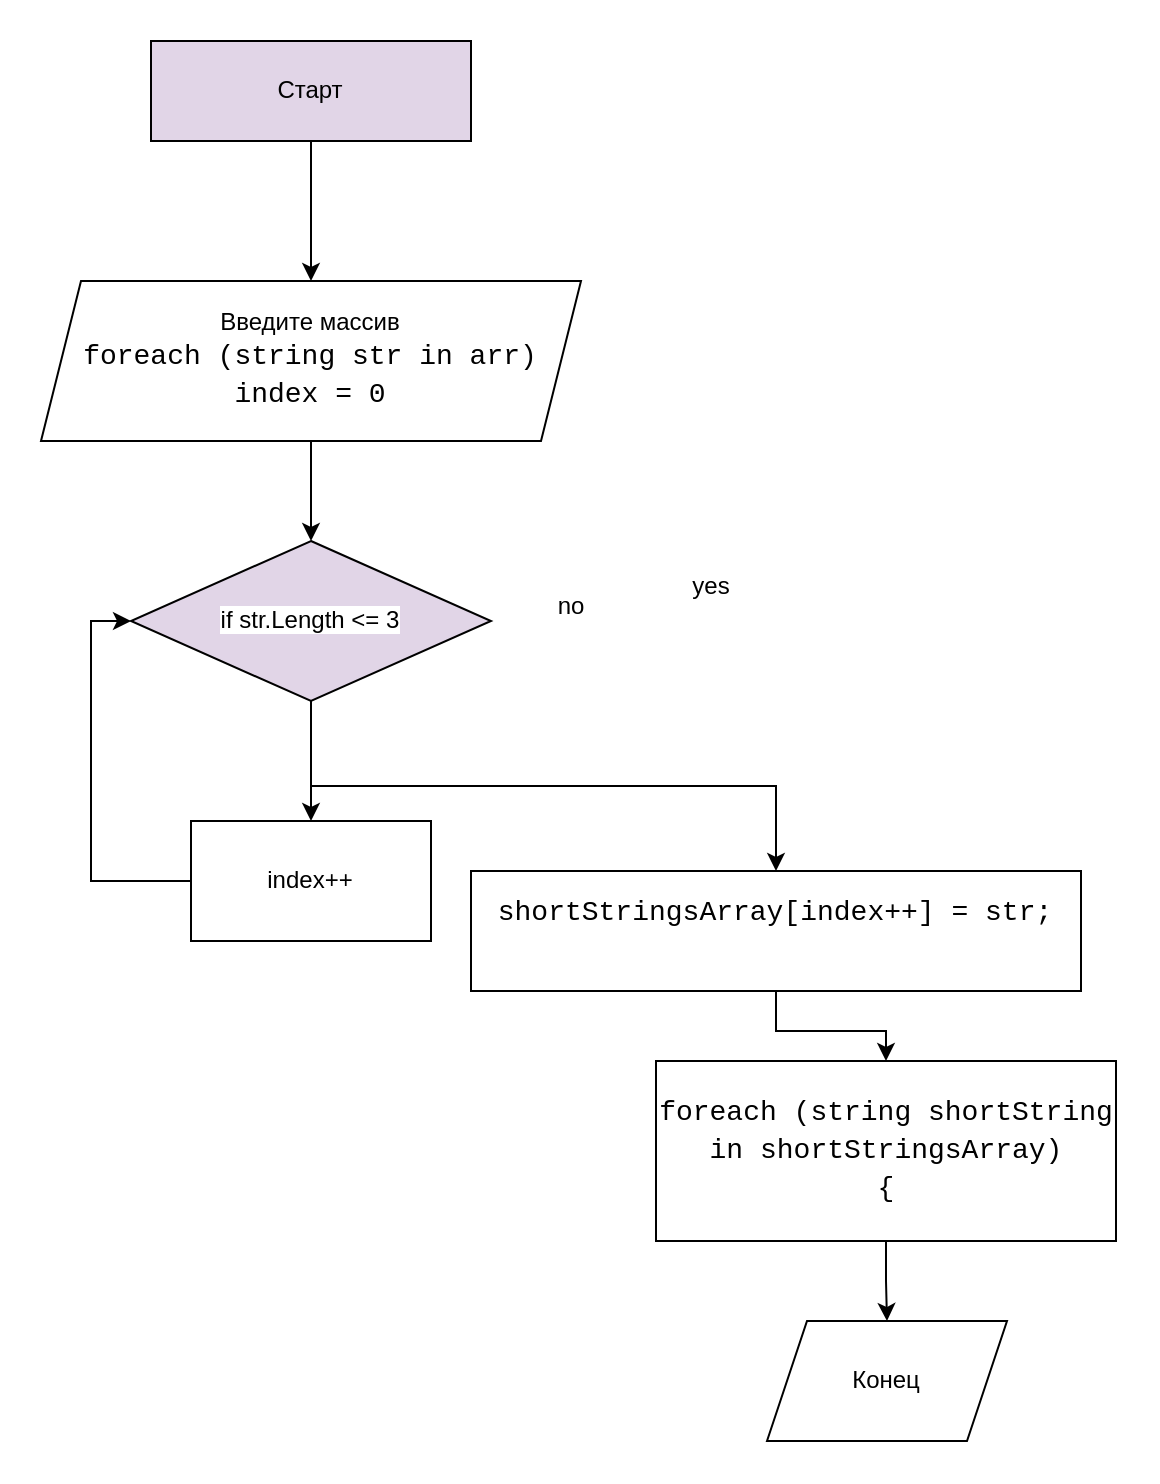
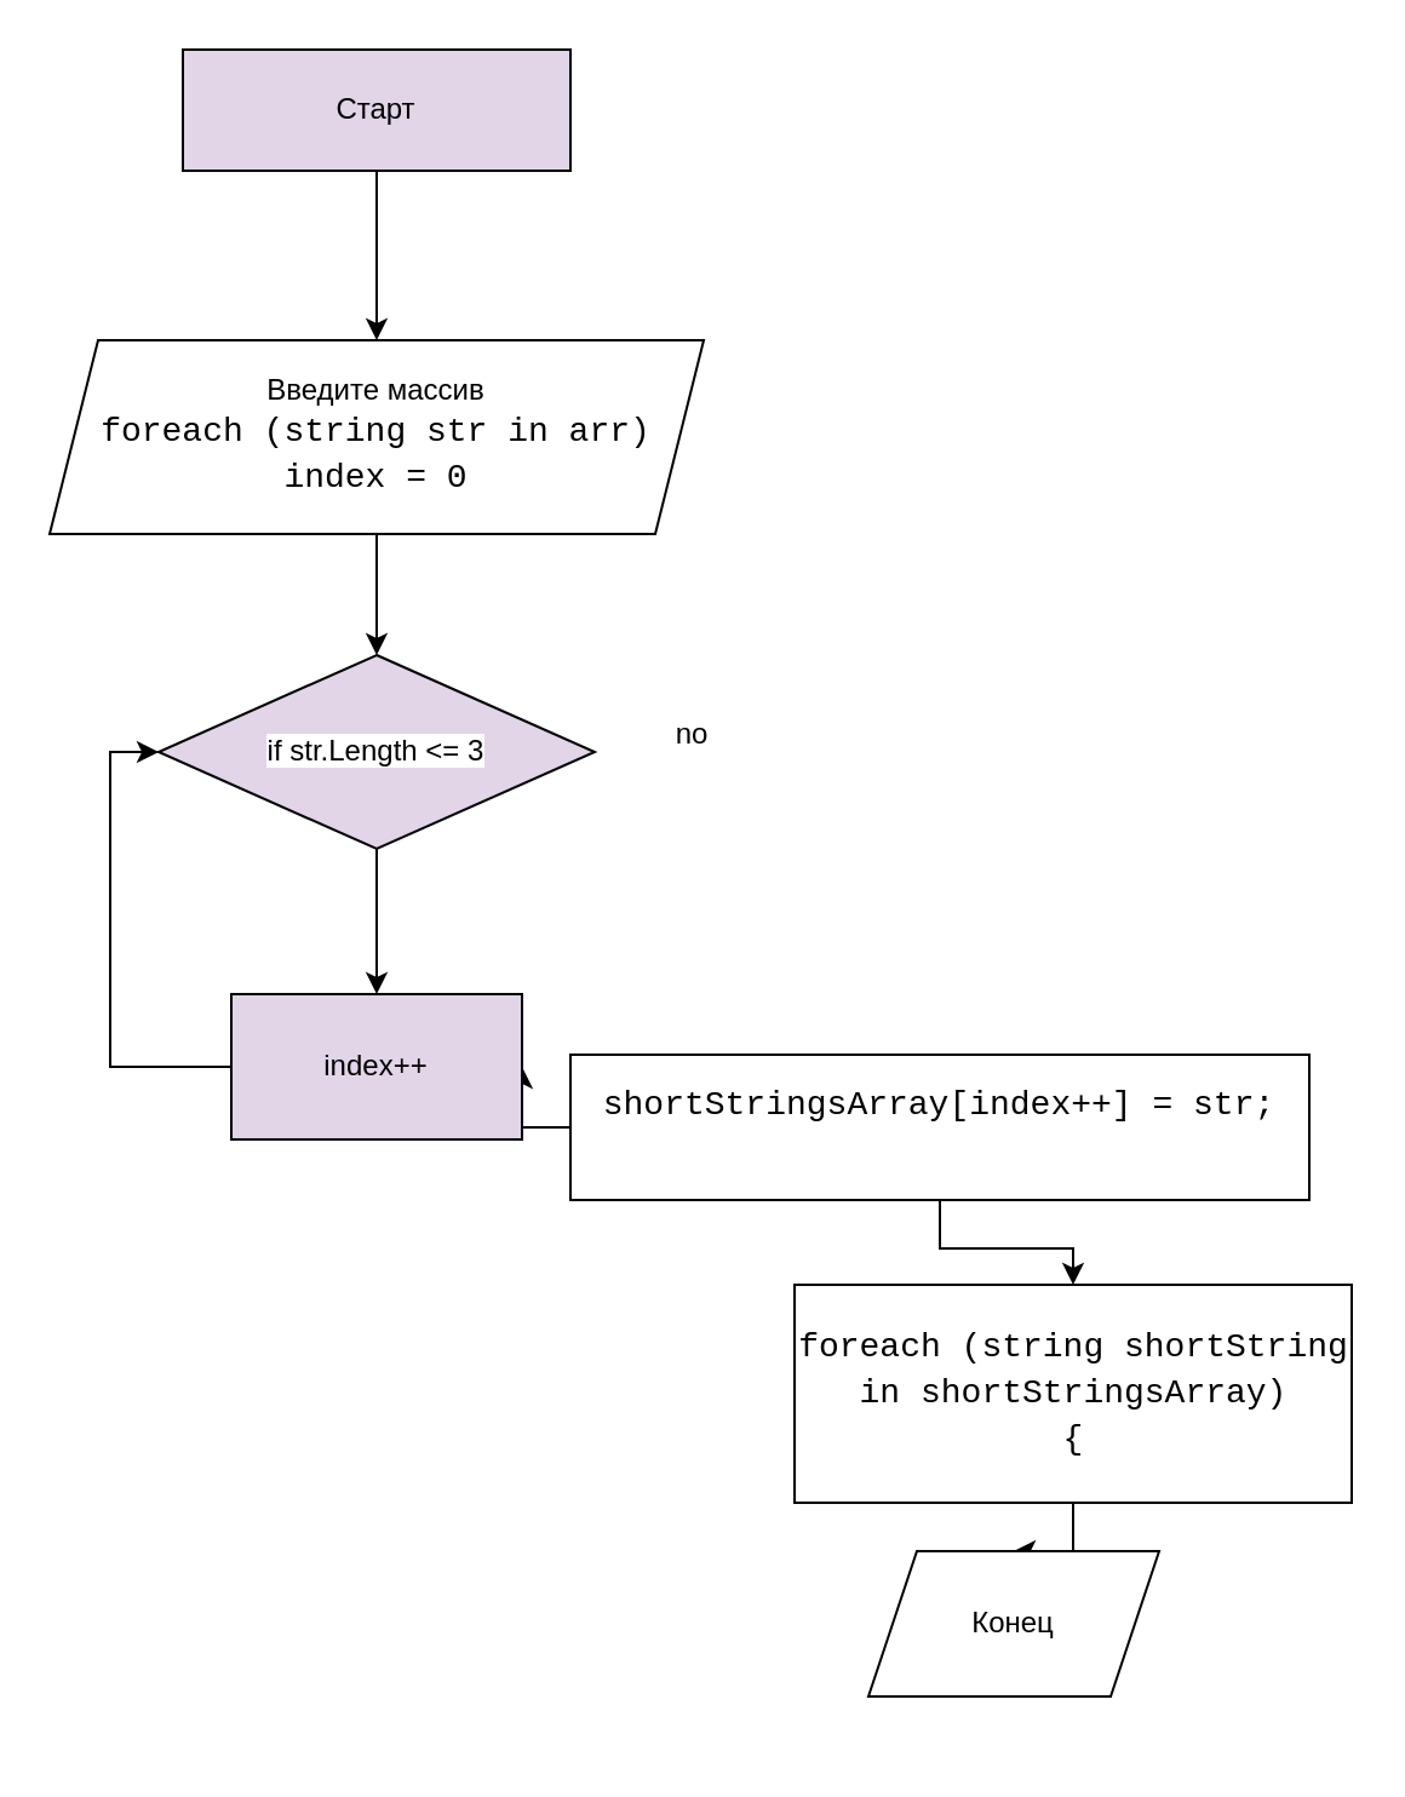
  <mxCell id="0" />
  <mxCell id="1" parent="0" />
  <mxCell id="2" value="" style="edgeStyle=orthogonalEdgeStyle;rounded=0;orthogonalLoop=1;jettySize=auto;html=1;" edge="1" parent="1" source="3" target="5"><mxGeometry relative="1" as="geometry" /></mxCell>
  <mxCell id="3" value="Старт" style="rounded=0;whiteSpace=wrap;html=1;fillColor=#e1d5e7;" vertex="1" parent="1"><mxGeometry x="75" y="20" width="160" height="50" as="geometry" /></mxCell>
  <mxCell id="4" value="" style="edgeStyle=orthogonalEdgeStyle;rounded=0;orthogonalLoop=1;jettySize=auto;html=1;" edge="1" parent="1" source="5" target="8"><mxGeometry relative="1" as="geometry" /></mxCell>
  <mxCell id="5" value="&lt;span style=&quot;background-color: rgb(255, 255, 255);&quot;&gt;Введите массив&lt;br&gt;&lt;/span&gt;&lt;div style=&quot;font-family: Consolas, &amp;quot;Courier New&amp;quot;, monospace; font-size: 14px; line-height: 19px;&quot;&gt;&lt;span style=&quot;background-color: rgb(255, 255, 255);&quot;&gt;foreach (string str in arr)&lt;/span&gt;&lt;/div&gt;&lt;div style=&quot;font-family: Consolas, &amp;quot;Courier New&amp;quot;, monospace; font-size: 14px; line-height: 19px;&quot;&gt;&lt;span style=&quot;background-color: rgb(255, 255, 255);&quot;&gt;index = 0&lt;/span&gt;&lt;/div&gt;" style="shape=parallelogram;perimeter=parallelogramPerimeter;whiteSpace=wrap;html=1;fixedSize=1;" vertex="1" parent="1"><mxGeometry x="20" y="140" width="270" height="80" as="geometry" /></mxCell>
- <mxCell id="6" style="edgeStyle=orthogonalEdgeStyle;rounded=0;orthogonalLoop=1;jettySize=auto;html=1;entryX=0.5;entryY=0;entryDx=0;entryDy=0;" edge="1" parent="1" source="8" target="11"><mxGeometry relative="1" as="geometry" /></mxCell>
  <mxCell id="7" style="edgeStyle=orthogonalEdgeStyle;rounded=0;orthogonalLoop=1;jettySize=auto;html=1;entryX=0.5;entryY=0;entryDx=0;entryDy=0;" edge="1" parent="1" source="8" target="13"><mxGeometry relative="1" as="geometry" /></mxCell>
  <mxCell id="8" value="&lt;span style=&quot;background-color: rgb(255, 255, 255);&quot;&gt;if str.Length &amp;lt;= 3&lt;/span&gt;" style="rhombus;whiteSpace=wrap;html=1;fillColor=#e1d5e7;" vertex="1" parent="1"><mxGeometry x="65" y="270" width="180" height="80" as="geometry" /></mxCell>
+ <mxCell id="9" style="edgeStyle=orthogonalEdgeStyle;rounded=0;orthogonalLoop=1;jettySize=auto;html=1;entryX=1;entryY=0.5;entryDx=0;entryDy=0;" edge="1" parent="1" source="11" target="13"><mxGeometry relative="1" as="geometry" /></mxCell>
  <mxCell id="10" value="" style="edgeStyle=orthogonalEdgeStyle;rounded=0;orthogonalLoop=1;jettySize=auto;html=1;" edge="1" parent="1" source="11" target="17"><mxGeometry relative="1" as="geometry" /></mxCell>
  <mxCell id="11" value="&lt;div style=&quot;font-family: Consolas, &amp;quot;Courier New&amp;quot;, monospace; font-size: 14px; line-height: 19px;&quot;&gt;&lt;span style=&quot;background-color: rgb(255, 255, 255);&quot;&gt;shortStringsArray[index++] = str;&lt;/span&gt;&lt;/div&gt;&lt;div style=&quot;font-family: Consolas, &amp;quot;Courier New&amp;quot;, monospace; font-size: 14px; line-height: 19px;&quot;&gt;&lt;br&gt;&lt;/div&gt;" style="rounded=0;whiteSpace=wrap;html=1;" vertex="1" parent="1"><mxGeometry x="235" y="435" width="305" height="60" as="geometry" /></mxCell>
  <mxCell id="12" style="edgeStyle=orthogonalEdgeStyle;rounded=0;orthogonalLoop=1;jettySize=auto;html=1;entryX=0;entryY=0.5;entryDx=0;entryDy=0;" edge="1" parent="1" source="13" target="8"><mxGeometry relative="1" as="geometry"><Array as="points"><mxPoint x="45" y="440" /><mxPoint x="45" y="310" /></Array></mxGeometry></mxCell>
- <mxCell id="13" value="index++" style="rounded=0;whiteSpace=wrap;html=1;" vertex="1" parent="1"><mxGeometry x="95" y="410" width="120" height="60" as="geometry" /></mxCell>
- <mxCell id="14" value="yes" style="text;html=1;align=center;verticalAlign=middle;resizable=0;points=[];autosize=1;strokeColor=none;fillColor=none;" vertex="1" parent="1"><mxGeometry x="335" y="278" width="40" height="30" as="geometry" /></mxCell>
+ <mxCell id="13" value="index++" style="rounded=0;whiteSpace=wrap;html=1;fillColor=#e1d5e7;" vertex="1" parent="1"><mxGeometry x="95" y="410" width="120" height="60" as="geometry" /></mxCell>
  <mxCell id="15" value="no" style="text;html=1;align=center;verticalAlign=middle;resizable=0;points=[];autosize=1;strokeColor=none;fillColor=none;" vertex="1" parent="1"><mxGeometry x="265" y="288" width="40" height="30" as="geometry" /></mxCell>
  <mxCell id="16" value="" style="edgeStyle=orthogonalEdgeStyle;rounded=0;orthogonalLoop=1;jettySize=auto;html=1;" edge="1" parent="1" source="17" target="18"><mxGeometry relative="1" as="geometry" /></mxCell>
  <mxCell id="17" value="&lt;div style=&quot;font-family: Consolas, &amp;quot;Courier New&amp;quot;, monospace; font-size: 14px; line-height: 19px;&quot;&gt;&lt;div style=&quot;&quot;&gt;&lt;span style=&quot;background-color: rgb(255, 255, 255);&quot;&gt;foreach (string shortString in shortStringsArray)&lt;/span&gt;&lt;/div&gt;&lt;div style=&quot;&quot;&gt;&lt;span style=&quot;background-color: rgb(255, 255, 255);&quot;&gt;{&lt;/span&gt;&lt;/div&gt;&lt;/div&gt;" style="rounded=0;whiteSpace=wrap;html=1;" vertex="1" parent="1"><mxGeometry x="327.5" y="530" width="230" height="90" as="geometry" /></mxCell>
- <mxCell id="18" value="Конец" style="shape=parallelogram;perimeter=parallelogramPerimeter;whiteSpace=wrap;html=1;fixedSize=1;" vertex="1" parent="1"><mxGeometry x="383" y="660" width="120" height="60" as="geometry" /></mxCell>
+ <mxCell id="18" value="Конец" style="shape=parallelogram;perimeter=parallelogramPerimeter;whiteSpace=wrap;html=1;fixedSize=1;" vertex="1" parent="1"><mxGeometry x="358" y="640" width="120" height="60" as="geometry" /></mxCell>
